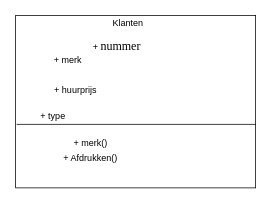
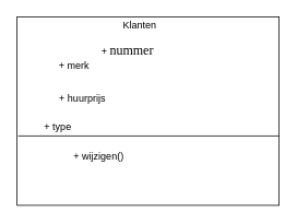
  <mxCell id="0" />
  <mxCell id="1" parent="0" />
  <mxCell id="2" value="" style="rounded=0;whiteSpace=wrap;html=1;" vertex="1" parent="1"><mxGeometry x="20" y="20" width="320" height="230" as="geometry" /></mxCell>
  <mxCell id="3" value="Klanten" style="text;html=1;strokeColor=none;fillColor=none;align=center;verticalAlign=middle;whiteSpace=wrap;rounded=0;" vertex="1" parent="1"><mxGeometry x="150" y="20" width="40" height="20" as="geometry" /></mxCell>
  <mxCell id="4" value="+&amp;nbsp;&lt;span style=&quot;font-family: &amp;#34;times new roman&amp;#34; ; font-size: medium&quot;&gt;nummer&lt;/span&gt;" style="text;html=1;strokeColor=none;fillColor=none;align=center;verticalAlign=middle;whiteSpace=wrap;rounded=0;" vertex="1" parent="1"><mxGeometry x="135" y="50" width="40" height="20" as="geometry" /></mxCell>
  <mxCell id="5" value="+ merk" style="text;html=1;strokeColor=none;fillColor=none;align=center;verticalAlign=middle;whiteSpace=wrap;rounded=0;" vertex="1" parent="1"><mxGeometry x="70" y="70" width="40" height="20" as="geometry" /></mxCell>
  <mxCell id="6" value="+ type" style="text;html=1;strokeColor=none;fillColor=none;align=center;verticalAlign=middle;whiteSpace=wrap;rounded=0;" vertex="1" parent="1"><mxGeometry x="50" y="145" width="40" height="20" as="geometry" /></mxCell>
  <mxCell id="7" value="+ huurprijs" style="text;html=1;strokeColor=none;fillColor=none;align=center;verticalAlign=middle;whiteSpace=wrap;rounded=0;" vertex="1" parent="1"><mxGeometry x="70" y="110" width="60" height="20" as="geometry" /></mxCell>
- <mxCell id="8" value="+ merk()" style="text;html=1;strokeColor=none;fillColor=none;align=center;verticalAlign=middle;whiteSpace=wrap;rounded=0;" vertex="1" parent="1"><mxGeometry x="80" y="180" width="80" height="20" as="geometry" /></mxCell>
+ <mxCell id="8" value="+ wijzigen()" style="text;html=1;strokeColor=none;fillColor=none;align=center;verticalAlign=middle;whiteSpace=wrap;rounded=0;" vertex="1" parent="1"><mxGeometry x="80" y="180" width="80" height="20" as="geometry" /></mxCell>
  <mxCell id="9" value="" style="endArrow=none;html=1;exitX=0.004;exitY=0.632;exitDx=0;exitDy=0;exitPerimeter=0;entryX=1.001;entryY=0.632;entryDx=0;entryDy=0;entryPerimeter=0;" edge="1" parent="1" source="2" target="2"><mxGeometry width="50" height="50" relative="1" as="geometry"><mxPoint x="460" y="210" as="sourcePoint" /><mxPoint x="510" y="160" as="targetPoint" /></mxGeometry></mxCell>
- <mxCell id="10" value="+ Afdrukken()" style="text;html=1;strokeColor=none;fillColor=none;align=center;verticalAlign=middle;whiteSpace=wrap;rounded=0;" vertex="1" parent="1"><mxGeometry x="80" y="200" width="80" height="20" as="geometry" /></mxCell>
